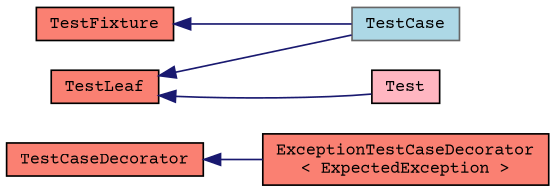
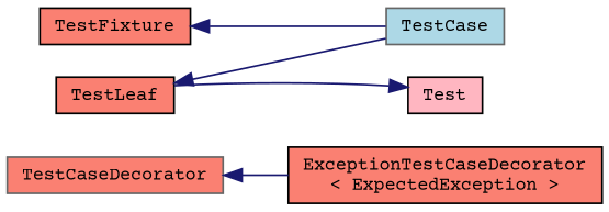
  digraph {
    fontname="Courier Prime"
    rankdir=LR
    node [color=black fillcolor=salmon fontname="Courier Prime" fontsize=10 shape=record style=filled]
    edge [color=midnightblue dir=back fontname="Courier Prime" fontsize=10 labelfontname=Helvetica labelfontsize=10 style=solid]
-   n1 [fontcolor=black height=0.2 label=TestCaseDecorator width=0.4]
+   n1 [color=gray40 fontcolor=black height=0.2 label=TestCaseDecorator width=0.4]
    n2 [height=0.2 label="ExceptionTestCaseDecorator\l\< ExpectedException \>" width=0.4]
    n3 [color=gray40 fillcolor=lightblue height=0.2 label=TestCase width=0.4]
    n4 [height=0.2 label=TestLeaf width=0.4]
    n5 [fillcolor=lightpink height=0.2 label=Test width=0.4]
    n6 [height=0.2 label=TestFixture width=0.4]
    n1 -> n2
    n4 -> n3
-   n4 -> n5
+   n5 -> n4
    n6 -> n3
  }
